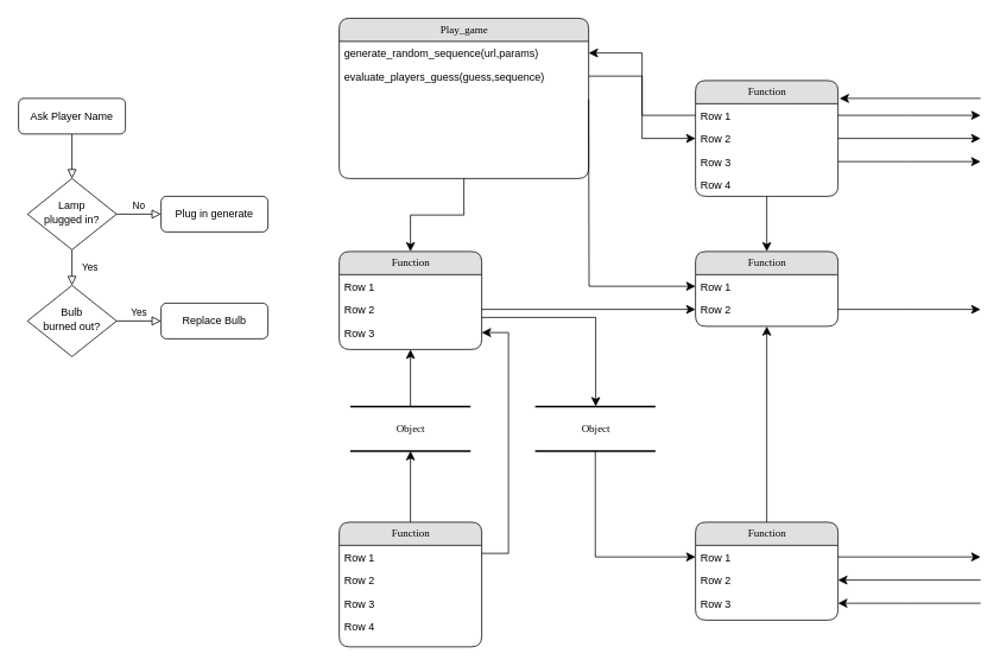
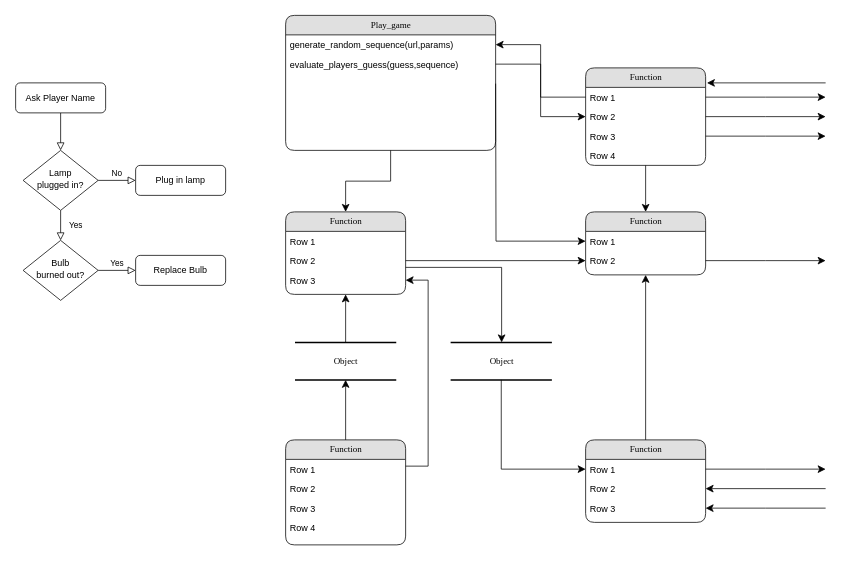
  <mxCell id="0" />
  <mxCell id="1" parent="0" />
  <mxCell id="2" value="" style="rounded=0;html=1;jettySize=auto;orthogonalLoop=1;fontSize=11;endArrow=block;endFill=0;endSize=8;strokeWidth=1;shadow=0;labelBackgroundColor=none;edgeStyle=orthogonalEdgeStyle;" edge="1" parent="1" source="3" target="6"><mxGeometry relative="1" as="geometry" /></mxCell>
  <mxCell id="3" value="Ask Player Name" style="rounded=1;whiteSpace=wrap;html=1;fontSize=12;glass=0;strokeWidth=1;shadow=0;" vertex="1" parent="1"><mxGeometry x="20" y="110" width="120" height="40" as="geometry" /></mxCell>
  <mxCell id="4" value="Yes" style="rounded=0;html=1;jettySize=auto;orthogonalLoop=1;fontSize=11;endArrow=block;endFill=0;endSize=8;strokeWidth=1;shadow=0;labelBackgroundColor=none;edgeStyle=orthogonalEdgeStyle;" edge="1" parent="1" source="6" target="9"><mxGeometry y="20" relative="1" as="geometry"><mxPoint as="offset" /></mxGeometry></mxCell>
  <mxCell id="5" value="No" style="edgeStyle=orthogonalEdgeStyle;rounded=0;html=1;jettySize=auto;orthogonalLoop=1;fontSize=11;endArrow=block;endFill=0;endSize=8;strokeWidth=1;shadow=0;labelBackgroundColor=none;" edge="1" parent="1" source="6" target="7"><mxGeometry y="10" relative="1" as="geometry"><mxPoint as="offset" /></mxGeometry></mxCell>
  <mxCell id="6" value="Lamp&lt;br&gt;plugged in?" style="rhombus;whiteSpace=wrap;html=1;shadow=0;fontFamily=Helvetica;fontSize=12;align=center;strokeWidth=1;spacing=6;spacingTop=-4;" vertex="1" parent="1"><mxGeometry x="30" y="200" width="100" height="80" as="geometry" /></mxCell>
- <mxCell id="7" value="Plug in generate" style="rounded=1;whiteSpace=wrap;html=1;fontSize=12;glass=0;strokeWidth=1;shadow=0;" vertex="1" parent="1"><mxGeometry x="180" y="220" width="120" height="40" as="geometry" /></mxCell>
+ <mxCell id="7" value="Plug in lamp" style="rounded=1;whiteSpace=wrap;html=1;fontSize=12;glass=0;strokeWidth=1;shadow=0;" vertex="1" parent="1"><mxGeometry x="180" y="220" width="120" height="40" as="geometry" /></mxCell>
  <mxCell id="8" value="Yes" style="edgeStyle=orthogonalEdgeStyle;rounded=0;html=1;jettySize=auto;orthogonalLoop=1;fontSize=11;endArrow=block;endFill=0;endSize=8;strokeWidth=1;shadow=0;labelBackgroundColor=none;" edge="1" parent="1" source="9" target="10"><mxGeometry y="10" relative="1" as="geometry"><mxPoint as="offset" /></mxGeometry></mxCell>
  <mxCell id="9" value="Bulb&lt;br&gt;burned out?" style="rhombus;whiteSpace=wrap;html=1;shadow=0;fontFamily=Helvetica;fontSize=12;align=center;strokeWidth=1;spacing=6;spacingTop=-4;" vertex="1" parent="1"><mxGeometry x="30" y="320" width="100" height="80" as="geometry" /></mxCell>
  <mxCell id="10" value="Replace Bulb" style="rounded=1;whiteSpace=wrap;html=1;fontSize=12;glass=0;strokeWidth=1;shadow=0;" vertex="1" parent="1"><mxGeometry x="180" y="340" width="120" height="40" as="geometry" /></mxCell>
  <mxCell id="11" value="Object" style="html=1;rounded=0;shadow=0;comic=0;labelBackgroundColor=none;strokeWidth=2;fontFamily=Verdana;fontSize=12;align=center;shape=mxgraph.ios7ui.horLines;" vertex="1" parent="1"><mxGeometry x="392.5" y="456" width="135" height="50" as="geometry" /></mxCell>
  <mxCell id="12" value="Play_game" style="swimlane;html=1;fontStyle=0;childLayout=stackLayout;horizontal=1;startSize=26;fillColor=#e0e0e0;horizontalStack=0;resizeParent=1;resizeLast=0;collapsible=1;marginBottom=0;swimlaneFillColor=#ffffff;align=center;rounded=1;shadow=0;comic=0;labelBackgroundColor=none;strokeWidth=1;fontFamily=Verdana;fontSize=12" vertex="1" parent="1"><mxGeometry x="380" y="20" width="280" height="180" as="geometry" /></mxCell>
  <mxCell id="13" value="generate_random_sequence(url,params)" style="text;html=1;strokeColor=none;fillColor=none;spacingLeft=4;spacingRight=4;whiteSpace=wrap;overflow=hidden;rotatable=0;points=[[0,0.5],[1,0.5]];portConstraint=eastwest;" vertex="1" parent="12"><mxGeometry y="26" width="280" height="26" as="geometry" /></mxCell>
  <mxCell id="14" value="evaluate_players_guess(guess,sequence)&lt;div&gt;&lt;br&gt;&lt;/div&gt;" style="text;html=1;strokeColor=none;fillColor=none;spacingLeft=4;spacingRight=4;whiteSpace=wrap;overflow=hidden;rotatable=0;points=[[0,0.5],[1,0.5]];portConstraint=eastwest;" vertex="1" parent="12"><mxGeometry y="52" width="280" height="26" as="geometry" /></mxCell>
  <mxCell id="15" value="Function" style="swimlane;html=1;fontStyle=0;childLayout=stackLayout;horizontal=1;startSize=26;fillColor=#e0e0e0;horizontalStack=0;resizeParent=1;resizeLast=0;collapsible=1;marginBottom=0;swimlaneFillColor=#ffffff;align=center;rounded=1;shadow=0;comic=0;labelBackgroundColor=none;strokeWidth=1;fontFamily=Verdana;fontSize=12" vertex="1" parent="1"><mxGeometry x="780" width="160" height="130" as="geometry" y="90" /></mxCell>
  <mxCell id="16" value="Row 1" style="text;html=1;strokeColor=none;fillColor=none;spacingLeft=4;spacingRight=4;whiteSpace=wrap;overflow=hidden;rotatable=0;points=[[0,0.5],[1,0.5]];portConstraint=eastwest;" vertex="1" parent="15"><mxGeometry y="26" width="160" height="26" as="geometry" /></mxCell>
  <mxCell id="17" value="Row 2" style="text;html=1;strokeColor=none;fillColor=none;spacingLeft=4;spacingRight=4;whiteSpace=wrap;overflow=hidden;rotatable=0;points=[[0,0.5],[1,0.5]];portConstraint=eastwest;" vertex="1" parent="15"><mxGeometry y="52" width="160" height="26" as="geometry" /></mxCell>
  <mxCell id="18" value="Row 3" style="text;html=1;strokeColor=none;fillColor=none;spacingLeft=4;spacingRight=4;whiteSpace=wrap;overflow=hidden;rotatable=0;points=[[0,0.5],[1,0.5]];portConstraint=eastwest;" vertex="1" parent="15"><mxGeometry y="78" width="160" height="26" as="geometry" /></mxCell>
  <mxCell id="19" value="Row 4" style="text;html=1;strokeColor=none;fillColor=none;spacingLeft=4;spacingRight=4;whiteSpace=wrap;overflow=hidden;rotatable=0;points=[[0,0.5],[1,0.5]];portConstraint=eastwest;" vertex="1" parent="15"><mxGeometry y="104" width="160" height="26" as="geometry" /></mxCell>
  <mxCell id="20" value="Function" style="swimlane;html=1;fontStyle=0;childLayout=stackLayout;horizontal=1;startSize=26;fillColor=#e0e0e0;horizontalStack=0;resizeParent=1;resizeLast=0;collapsible=1;marginBottom=0;swimlaneFillColor=#ffffff;align=center;rounded=1;shadow=0;comic=0;labelBackgroundColor=none;strokeWidth=1;fontFamily=Verdana;fontSize=12" vertex="1" parent="1"><mxGeometry x="380" y="282" width="160" height="110" as="geometry" /></mxCell>
  <mxCell id="21" value="Row 1" style="text;html=1;strokeColor=none;fillColor=none;spacingLeft=4;spacingRight=4;whiteSpace=wrap;overflow=hidden;rotatable=0;points=[[0,0.5],[1,0.5]];portConstraint=eastwest;" vertex="1" parent="20"><mxGeometry y="26" width="160" height="26" as="geometry" /></mxCell>
  <mxCell id="22" value="Row 2" style="text;html=1;strokeColor=none;fillColor=none;spacingLeft=4;spacingRight=4;whiteSpace=wrap;overflow=hidden;rotatable=0;points=[[0,0.5],[1,0.5]];portConstraint=eastwest;" vertex="1" parent="20"><mxGeometry y="52" width="160" height="26" as="geometry" /></mxCell>
  <mxCell id="23" value="Row 3" style="text;html=1;strokeColor=none;fillColor=none;spacingLeft=4;spacingRight=4;whiteSpace=wrap;overflow=hidden;rotatable=0;points=[[0,0.5],[1,0.5]];portConstraint=eastwest;" vertex="1" parent="20"><mxGeometry y="78" width="160" height="26" as="geometry" /></mxCell>
  <mxCell id="24" value="Function" style="swimlane;html=1;fontStyle=0;childLayout=stackLayout;horizontal=1;startSize=26;fillColor=#e0e0e0;horizontalStack=0;resizeParent=1;resizeLast=0;collapsible=1;marginBottom=0;swimlaneFillColor=#ffffff;align=center;rounded=1;shadow=0;comic=0;labelBackgroundColor=none;strokeWidth=1;fontFamily=Verdana;fontSize=12" vertex="1" parent="1"><mxGeometry x="380" y="586" width="160" height="140" as="geometry" /></mxCell>
  <mxCell id="25" value="Row 1" style="text;html=1;strokeColor=none;fillColor=none;spacingLeft=4;spacingRight=4;whiteSpace=wrap;overflow=hidden;rotatable=0;points=[[0,0.5],[1,0.5]];portConstraint=eastwest;" vertex="1" parent="24"><mxGeometry y="26" width="160" height="26" as="geometry" /></mxCell>
  <mxCell id="26" value="Row 2" style="text;html=1;strokeColor=none;fillColor=none;spacingLeft=4;spacingRight=4;whiteSpace=wrap;overflow=hidden;rotatable=0;points=[[0,0.5],[1,0.5]];portConstraint=eastwest;" vertex="1" parent="24"><mxGeometry y="52" width="160" height="26" as="geometry" /></mxCell>
  <mxCell id="27" value="Row 3" style="text;html=1;strokeColor=none;fillColor=none;spacingLeft=4;spacingRight=4;whiteSpace=wrap;overflow=hidden;rotatable=0;points=[[0,0.5],[1,0.5]];portConstraint=eastwest;" vertex="1" parent="24"><mxGeometry y="78" width="160" height="26" as="geometry" /></mxCell>
  <mxCell id="28" value="Row 4" style="text;html=1;strokeColor=none;fillColor=none;spacingLeft=4;spacingRight=4;whiteSpace=wrap;overflow=hidden;rotatable=0;points=[[0,0.5],[1,0.5]];portConstraint=eastwest;" vertex="1" parent="24"><mxGeometry y="104" width="160" height="26" as="geometry" /></mxCell>
  <mxCell id="29" value="Function" style="swimlane;html=1;fontStyle=0;childLayout=stackLayout;horizontal=1;startSize=26;fillColor=#e0e0e0;horizontalStack=0;resizeParent=1;resizeLast=0;collapsible=1;marginBottom=0;swimlaneFillColor=#ffffff;align=center;rounded=1;shadow=0;comic=0;labelBackgroundColor=none;strokeWidth=1;fontFamily=Verdana;fontSize=12" vertex="1" parent="1"><mxGeometry x="780" y="282" width="160" height="84" as="geometry" /></mxCell>
  <mxCell id="30" value="Row 1" style="text;html=1;strokeColor=none;fillColor=none;spacingLeft=4;spacingRight=4;whiteSpace=wrap;overflow=hidden;rotatable=0;points=[[0,0.5],[1,0.5]];portConstraint=eastwest;" vertex="1" parent="29"><mxGeometry y="26" width="160" height="26" as="geometry" /></mxCell>
  <mxCell id="31" value="Row 2" style="text;html=1;strokeColor=none;fillColor=none;spacingLeft=4;spacingRight=4;whiteSpace=wrap;overflow=hidden;rotatable=0;points=[[0,0.5],[1,0.5]];portConstraint=eastwest;" vertex="1" parent="29"><mxGeometry y="52" width="160" height="26" as="geometry" /></mxCell>
  <mxCell id="32" value="Function" style="swimlane;html=1;fontStyle=0;childLayout=stackLayout;horizontal=1;startSize=26;fillColor=#e0e0e0;horizontalStack=0;resizeParent=1;resizeLast=0;collapsible=1;marginBottom=0;swimlaneFillColor=#ffffff;align=center;rounded=1;shadow=0;comic=0;labelBackgroundColor=none;strokeWidth=1;fontFamily=Verdana;fontSize=12" vertex="1" parent="1"><mxGeometry x="780" y="586" width="160" height="110" as="geometry" /></mxCell>
  <mxCell id="33" value="Row 1" style="text;html=1;strokeColor=none;fillColor=none;spacingLeft=4;spacingRight=4;whiteSpace=wrap;overflow=hidden;rotatable=0;points=[[0,0.5],[1,0.5]];portConstraint=eastwest;" vertex="1" parent="32"><mxGeometry y="26" width="160" height="26" as="geometry" /></mxCell>
  <mxCell id="34" value="Row 2" style="text;html=1;strokeColor=none;fillColor=none;spacingLeft=4;spacingRight=4;whiteSpace=wrap;overflow=hidden;rotatable=0;points=[[0,0.5],[1,0.5]];portConstraint=eastwest;" vertex="1" parent="32"><mxGeometry y="52" width="160" height="26" as="geometry" /></mxCell>
  <mxCell id="35" value="Row 3" style="text;html=1;strokeColor=none;fillColor=none;spacingLeft=4;spacingRight=4;whiteSpace=wrap;overflow=hidden;rotatable=0;points=[[0,0.5],[1,0.5]];portConstraint=eastwest;" vertex="1" parent="32"><mxGeometry y="78" width="160" height="26" as="geometry" /></mxCell>
  <mxCell id="36" value="Object" style="html=1;rounded=0;shadow=0;comic=0;labelBackgroundColor=none;strokeWidth=2;fontFamily=Verdana;fontSize=12;align=center;shape=mxgraph.ios7ui.horLines;" vertex="1" parent="1"><mxGeometry x="600" y="456" width="135" height="50" as="geometry" /></mxCell>
  <mxCell id="37" style="edgeStyle=none;html=1;labelBackgroundColor=none;startFill=0;startSize=8;endFill=1;endSize=8;fontFamily=Verdana;fontSize=12;rounded=0;" edge="1" parent="1" source="24" target="11"><mxGeometry relative="1" as="geometry" /></mxCell>
  <mxCell id="38" style="edgeStyle=none;html=1;labelBackgroundColor=none;startFill=0;startSize=8;endFill=1;endSize=8;fontFamily=Verdana;fontSize=12;rounded=0;" edge="1" parent="1" source="11" target="20"><mxGeometry relative="1" as="geometry" /></mxCell>
  <mxCell id="39" style="edgeStyle=orthogonalEdgeStyle;html=1;labelBackgroundColor=none;startFill=0;startSize=8;endFill=1;endSize=8;fontFamily=Verdana;fontSize=12;exitX=1;exitY=0.25;entryX=1;entryY=0.5;rounded=0;" edge="1" parent="1" source="24" target="23"><mxGeometry relative="1" as="geometry"><Array as="points"><mxPoint x="570" y="621" /><mxPoint x="570" y="373" /></Array></mxGeometry></mxCell>
  <mxCell id="40" value="" style="edgeStyle=orthogonalEdgeStyle;html=1;labelBackgroundColor=none;startFill=0;startSize=8;endFill=1;endSize=8;fontFamily=Verdana;fontSize=12;rounded=0;" edge="1" parent="1" source="36" target="33"><mxGeometry x="-0.134" y="32" relative="1" as="geometry"><mxPoint as="offset" /></mxGeometry></mxCell>
  <mxCell id="41" style="edgeStyle=orthogonalEdgeStyle;html=1;labelBackgroundColor=none;startFill=0;startSize=8;endFill=1;endSize=8;fontFamily=Verdana;fontSize=12;rounded=0;" edge="1" parent="1" source="20" target="36"><mxGeometry relative="1" as="geometry"><Array as="points"><mxPoint x="668" y="356" /></Array></mxGeometry></mxCell>
  <mxCell id="42" style="edgeStyle=orthogonalEdgeStyle;html=1;labelBackgroundColor=none;startFill=0;startSize=8;endFill=1;endSize=8;fontFamily=Verdana;fontSize=12;rounded=0;" edge="1" parent="1" source="12" target="20"><mxGeometry relative="1" as="geometry" /></mxCell>
  <mxCell id="43" style="edgeStyle=orthogonalEdgeStyle;html=1;labelBackgroundColor=none;startFill=0;startSize=8;endFill=1;endSize=8;fontFamily=Verdana;fontSize=12;rounded=0;" edge="1" parent="1" source="32" target="29"><mxGeometry relative="1" as="geometry" /></mxCell>
  <mxCell id="44" style="edgeStyle=orthogonalEdgeStyle;html=1;labelBackgroundColor=none;startFill=0;startSize=8;endFill=1;endSize=8;fontFamily=Verdana;fontSize=12;rounded=0;" edge="1" parent="1" source="15" target="29"><mxGeometry relative="1" as="geometry" /></mxCell>
  <mxCell id="45" style="edgeStyle=orthogonalEdgeStyle;html=1;entryX=0;entryY=0.5;labelBackgroundColor=none;startFill=0;startSize=8;endFill=1;endSize=8;fontFamily=Verdana;fontSize=12;exitX=1;exitY=0.5;rounded=0;" edge="1" parent="1" source="14" target="17"><mxGeometry relative="1" as="geometry"><Array as="points" /></mxGeometry></mxCell>
  <mxCell id="46" style="edgeStyle=orthogonalEdgeStyle;html=1;exitX=0;exitY=0.5;entryX=1;entryY=0.5;labelBackgroundColor=none;startFill=0;startSize=8;endFill=1;endSize=8;fontFamily=Verdana;fontSize=12;rounded=0;" edge="1" parent="1" source="16" target="13"><mxGeometry relative="1" as="geometry" /></mxCell>
  <mxCell id="47" style="edgeStyle=orthogonalEdgeStyle;html=1;exitX=1;exitY=0.5;entryX=0;entryY=0.5;labelBackgroundColor=none;startFill=0;startSize=8;endFill=1;endSize=8;fontFamily=Verdana;fontSize=12;rounded=0;" edge="1" parent="1" target="30"><mxGeometry relative="1" as="geometry"><mxPoint x="660" y="111" as="sourcePoint" /></mxGeometry></mxCell>
  <mxCell id="48" style="edgeStyle=orthogonalEdgeStyle;html=1;exitX=1;exitY=0.5;entryX=0;entryY=0.5;labelBackgroundColor=none;startFill=0;startSize=8;endFill=1;endSize=8;fontFamily=Verdana;fontSize=12;rounded=0;" edge="1" parent="1" source="22" target="31"><mxGeometry relative="1" as="geometry"><Array as="points" /></mxGeometry></mxCell>
  <mxCell id="49" style="edgeStyle=orthogonalEdgeStyle;html=1;labelBackgroundColor=none;startFill=0;startSize=8;endFill=1;endSize=8;fontFamily=Verdana;fontSize=12;rounded=0;" edge="1" parent="1" source="31"><mxGeometry relative="1" as="geometry"><mxPoint x="1100" y="347" as="targetPoint" /></mxGeometry></mxCell>
  <mxCell id="50" style="edgeStyle=orthogonalEdgeStyle;html=1;exitX=1;exitY=0.5;labelBackgroundColor=none;startFill=0;startSize=8;endFill=1;endSize=8;fontFamily=Verdana;fontSize=12;rounded=0;" edge="1" parent="1" source="33"><mxGeometry relative="1" as="geometry"><mxPoint x="1100" y="625" as="targetPoint" /></mxGeometry></mxCell>
  <mxCell id="51" style="edgeStyle=orthogonalEdgeStyle;html=1;labelBackgroundColor=none;startFill=0;startSize=8;endFill=1;endSize=8;fontFamily=Verdana;fontSize=12;entryX=1;entryY=0.5;rounded=0;" edge="1" parent="1" target="34"><mxGeometry relative="1" as="geometry"><mxPoint x="1110" y="635" as="targetPoint" /><mxPoint x="1100" y="651" as="sourcePoint" /><Array as="points"><mxPoint x="1100" y="651" /></Array></mxGeometry></mxCell>
  <mxCell id="52" style="edgeStyle=orthogonalEdgeStyle;html=1;labelBackgroundColor=none;startFill=0;startSize=8;endFill=1;endSize=8;fontFamily=Verdana;fontSize=12;entryX=1;entryY=0.5;rounded=0;" edge="1" parent="1" target="35"><mxGeometry relative="1" as="geometry"><mxPoint x="950.19" y="661.095" as="targetPoint" /><mxPoint x="1100" y="677" as="sourcePoint" /><Array as="points"><mxPoint x="1020" y="677" /><mxPoint x="1020" y="677" /></Array></mxGeometry></mxCell>
  <mxCell id="53" style="edgeStyle=orthogonalEdgeStyle;html=1;exitX=1;exitY=0.5;labelBackgroundColor=none;startFill=0;startSize=8;endFill=1;endSize=8;fontFamily=Verdana;fontSize=12;rounded=0;" edge="1" parent="1" source="16"><mxGeometry relative="1" as="geometry"><mxPoint x="1100" y="129" as="targetPoint" /></mxGeometry></mxCell>
  <mxCell id="54" style="edgeStyle=orthogonalEdgeStyle;html=1;exitX=1;exitY=0.5;labelBackgroundColor=none;startFill=0;startSize=8;endFill=1;endSize=8;fontFamily=Verdana;fontSize=12;rounded=0;" edge="1" parent="1" source="17"><mxGeometry relative="1" as="geometry"><mxPoint x="1100" y="155" as="targetPoint" /></mxGeometry></mxCell>
  <mxCell id="55" style="edgeStyle=orthogonalEdgeStyle;html=1;exitX=1;exitY=0.5;labelBackgroundColor=none;startFill=0;startSize=8;endFill=1;endSize=8;fontFamily=Verdana;fontSize=12;rounded=0;" edge="1" parent="1" source="18"><mxGeometry relative="1" as="geometry"><mxPoint x="1100" y="181" as="targetPoint" /><Array as="points" /></mxGeometry></mxCell>
  <mxCell id="56" style="edgeStyle=elbowEdgeStyle;html=1;labelBackgroundColor=none;startFill=0;startSize=8;endFill=1;endSize=8;fontFamily=Verdana;fontSize=12;elbow=vertical;entryX=1.011;entryY=0.152;entryPerimeter=0;rounded=0;" edge="1" parent="1" target="15"><mxGeometry relative="1" as="geometry"><mxPoint x="960" y="105" as="targetPoint" /><mxPoint x="1100" y="110" as="sourcePoint" /><Array as="points"><mxPoint x="1030" y="110" /></Array></mxGeometry></mxCell>
